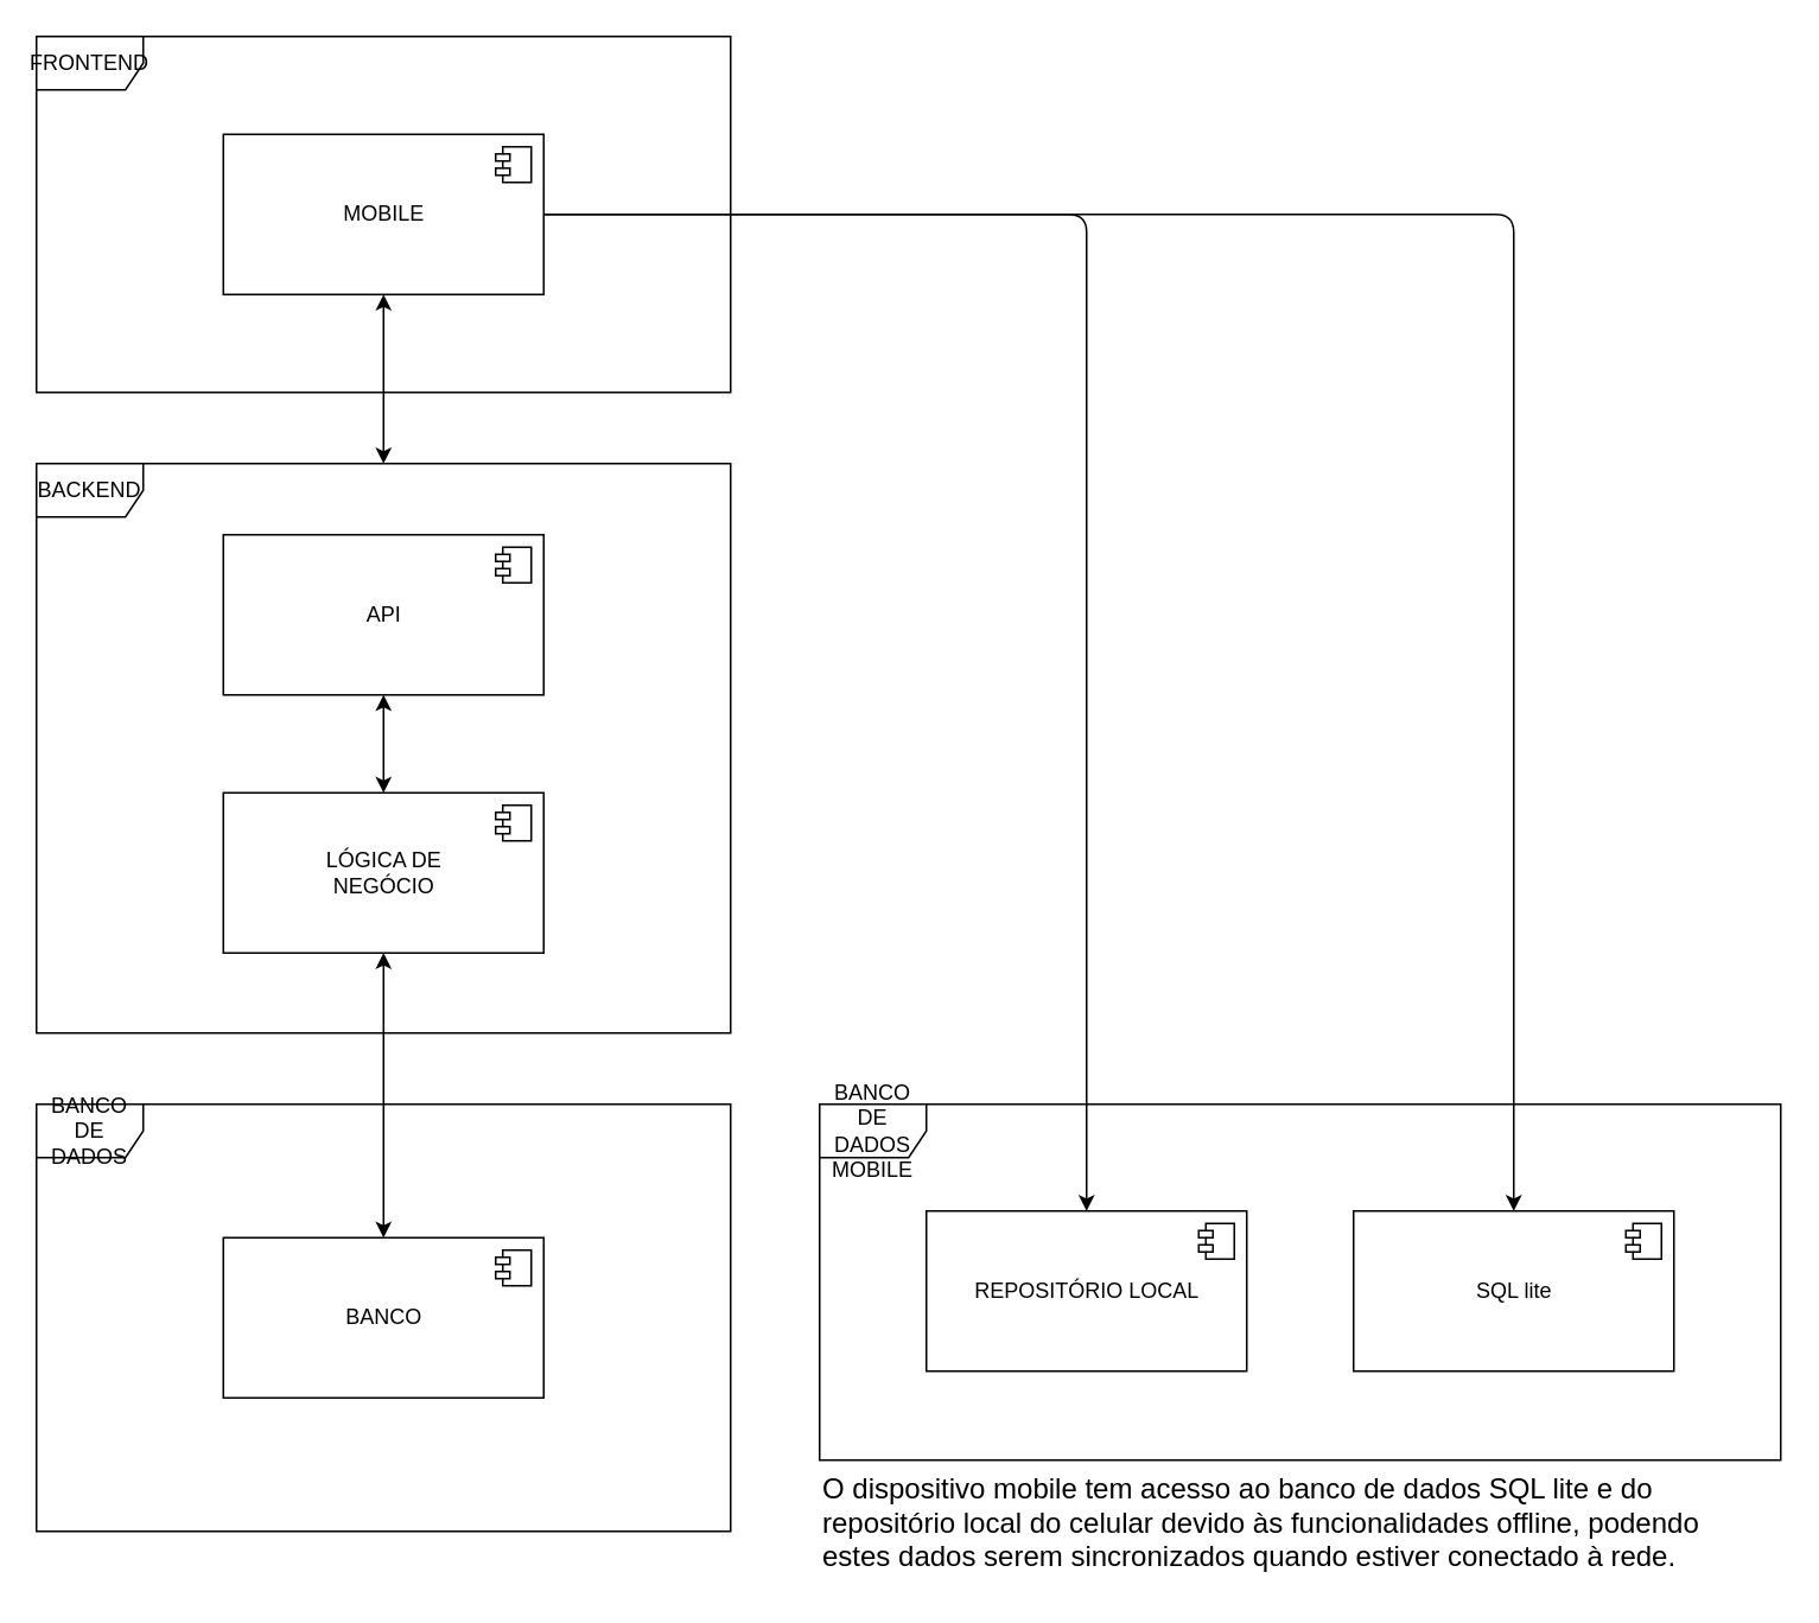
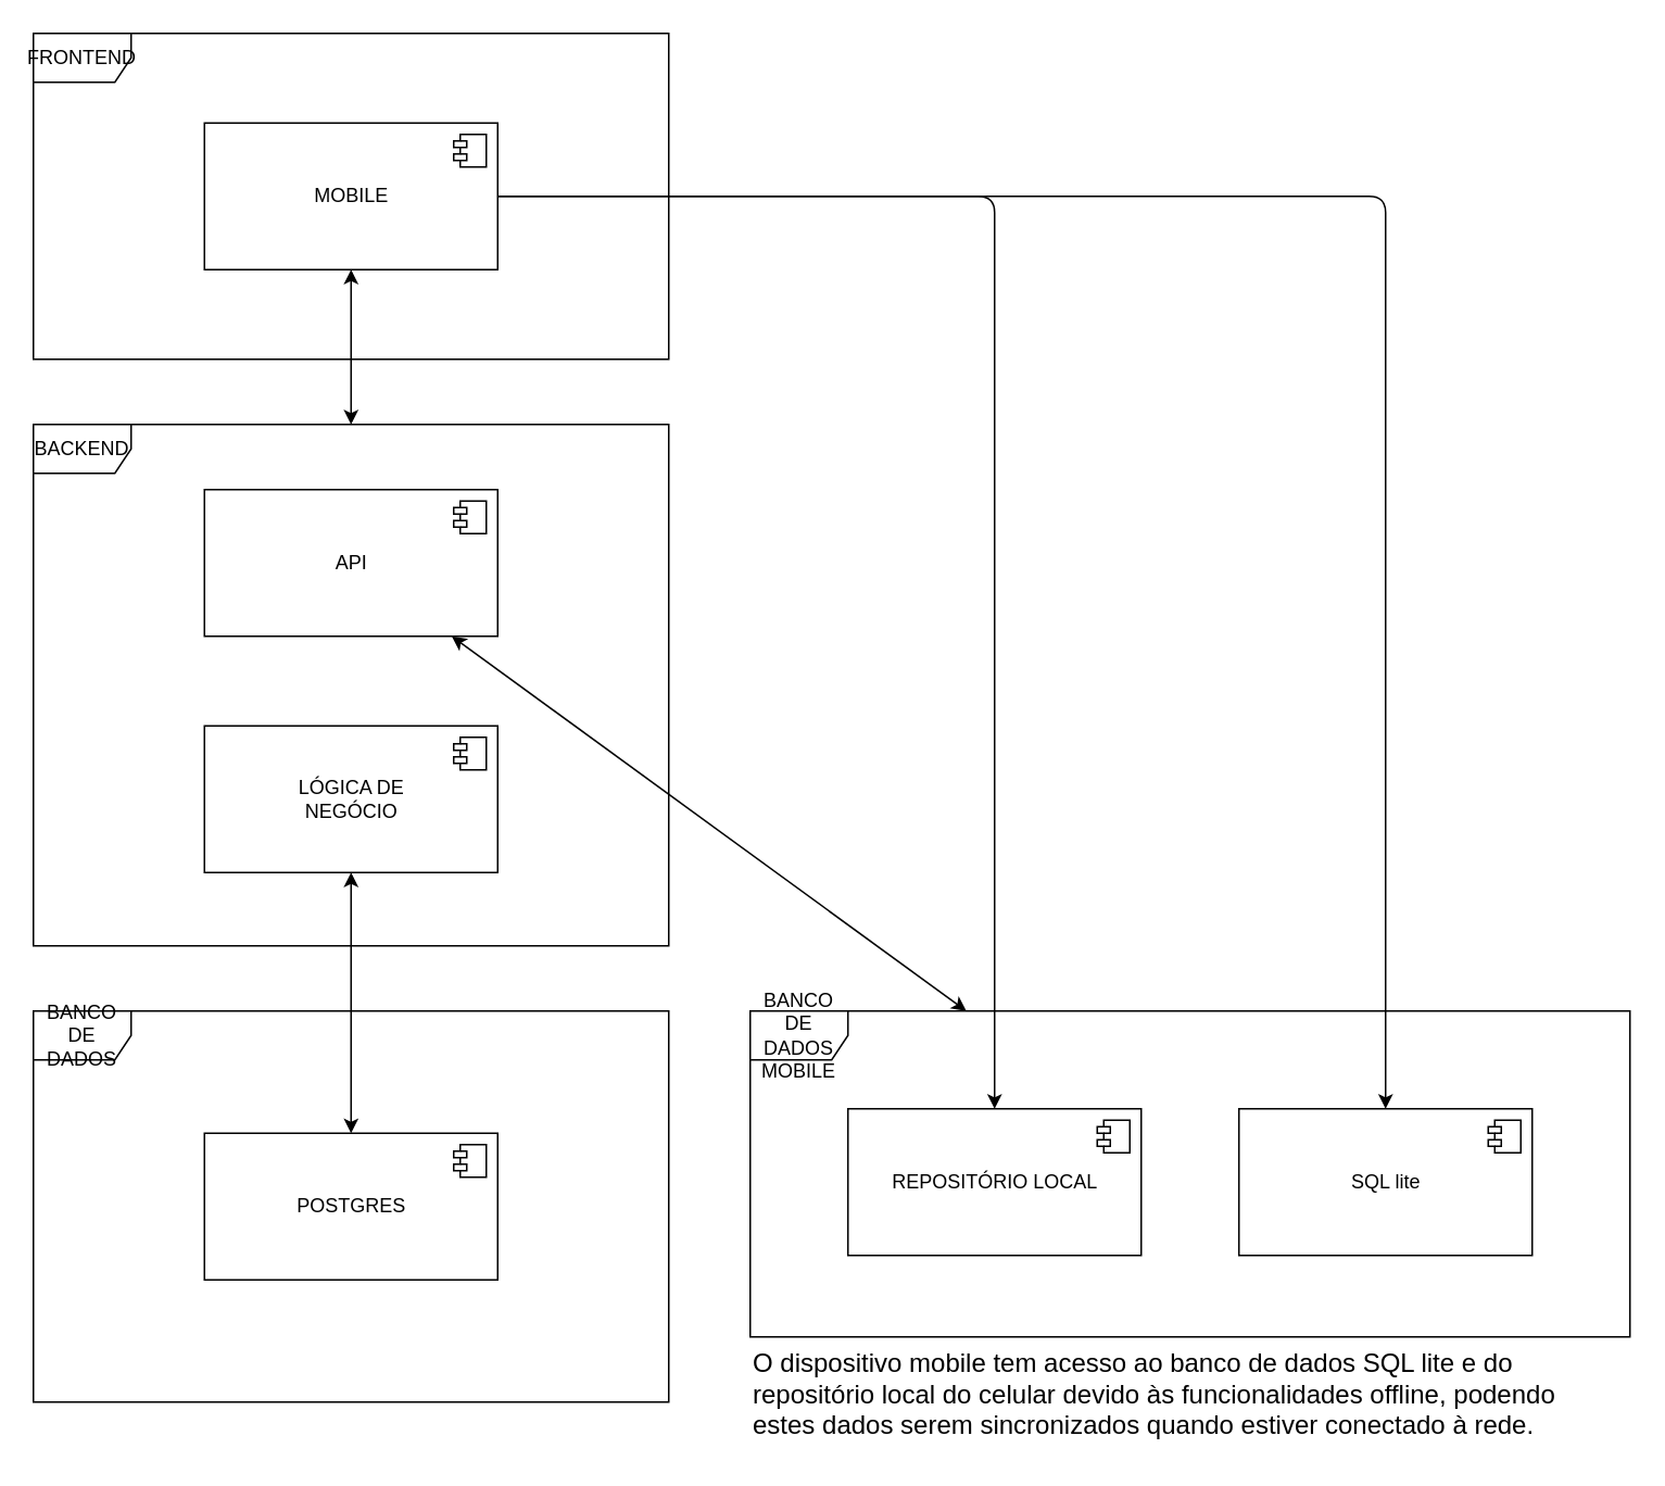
  <mxCell id="0" />
  <mxCell id="1" parent="0" />
  <mxCell id="2" value="BANCO DE DADOS&lt;br&gt;MOBILE" style="shape=umlFrame;whiteSpace=wrap;html=1;" parent="1" vertex="1"><mxGeometry x="460" y="620" width="540" height="200" as="geometry" /></mxCell>
  <mxCell id="3" value="FRONTEND" style="shape=umlFrame;whiteSpace=wrap;html=1;" parent="1" vertex="1"><mxGeometry x="20" y="20" width="390" height="200" as="geometry" /></mxCell>
  <mxCell id="4" style="edgeStyle=none;html=1;startArrow=classic;startFill=1;" parent="1" source="22" target="5" edge="1"><mxGeometry relative="1" as="geometry" /></mxCell>
  <mxCell id="5" value="BACKEND" style="shape=umlFrame;whiteSpace=wrap;html=1;" parent="1" vertex="1"><mxGeometry x="20" y="260" width="390" height="320" as="geometry" /></mxCell>
- <mxCell id="6" style="edgeStyle=none;html=1;startArrow=classic;startFill=1;" parent="1" source="7" target="10" edge="1"><mxGeometry relative="1" as="geometry" /></mxCell>
+ <mxCell id="6" style="edgeStyle=none;html=1;startArrow=classic;startFill=1;" parent="1" source="7" target="2" edge="1"><mxGeometry relative="1" as="geometry" /></mxCell>
  <mxCell id="7" value="API" style="html=1;dropTarget=0;" parent="1" vertex="1"><mxGeometry x="125" y="300" width="180" height="90" as="geometry" /></mxCell>
  <mxCell id="8" value="" style="shape=module;jettyWidth=8;jettyHeight=4;" parent="7" vertex="1"><mxGeometry x="1" width="20" height="20" relative="1" as="geometry"><mxPoint x="-27" y="7" as="offset" /></mxGeometry></mxCell>
  <mxCell id="9" style="edgeStyle=none;html=1;entryX=0.5;entryY=0;entryDx=0;entryDy=0;startArrow=classic;startFill=1;" parent="1" source="10" target="13" edge="1"><mxGeometry relative="1" as="geometry" /></mxCell>
  <mxCell id="10" value="LÓGICA DE&lt;br&gt;NEGÓCIO" style="html=1;dropTarget=0;" parent="1" vertex="1"><mxGeometry x="125" y="445" width="180" height="90" as="geometry" /></mxCell>
  <mxCell id="11" value="" style="shape=module;jettyWidth=8;jettyHeight=4;" parent="10" vertex="1"><mxGeometry x="1" width="20" height="20" relative="1" as="geometry"><mxPoint x="-27" y="7" as="offset" /></mxGeometry></mxCell>
  <mxCell id="12" value="BANCO DE DADOS" style="shape=umlFrame;whiteSpace=wrap;html=1;" parent="1" vertex="1"><mxGeometry x="20" y="620" width="390" height="240" as="geometry" /></mxCell>
- <mxCell id="13" value="BANCO" style="html=1;dropTarget=0;" parent="1" vertex="1"><mxGeometry x="125" y="695" width="180" height="90" as="geometry" /></mxCell>
+ <mxCell id="13" value="POSTGRES" style="html=1;dropTarget=0;" parent="1" vertex="1"><mxGeometry x="125" y="695" width="180" height="90" as="geometry" /></mxCell>
  <mxCell id="14" value="" style="shape=module;jettyWidth=8;jettyHeight=4;" parent="13" vertex="1"><mxGeometry x="1" width="20" height="20" relative="1" as="geometry"><mxPoint x="-27" y="7" as="offset" /></mxGeometry></mxCell>
  <mxCell id="15" value="REPOSITÓRIO LOCAL" style="html=1;dropTarget=0;" parent="1" vertex="1"><mxGeometry x="520" y="680" width="180" height="90" as="geometry" /></mxCell>
  <mxCell id="16" value="" style="shape=module;jettyWidth=8;jettyHeight=4;" parent="15" vertex="1"><mxGeometry x="1" width="20" height="20" relative="1" as="geometry"><mxPoint x="-27" y="7" as="offset" /></mxGeometry></mxCell>
  <mxCell id="17" value="SQL lite" style="html=1;dropTarget=0;" parent="1" vertex="1"><mxGeometry x="760" y="680" width="180" height="90" as="geometry" /></mxCell>
  <mxCell id="18" value="" style="shape=module;jettyWidth=8;jettyHeight=4;" parent="17" vertex="1"><mxGeometry x="1" width="20" height="20" relative="1" as="geometry"><mxPoint x="-27" y="7" as="offset" /></mxGeometry></mxCell>
  <mxCell id="19" value="&lt;font style=&quot;font-size: 16px;&quot;&gt;O dispositivo mobile tem acesso ao banco de dados SQL lite e do&lt;br&gt;repositório local do celular devido às funcionalidades offline, podendo&lt;br&gt;estes dados serem sincronizados quando estiver conectado à rede.&lt;/font&gt;" style="text;html=1;align=left;verticalAlign=middle;resizable=0;points=[];autosize=1;strokeColor=none;fillColor=none;" parent="1" vertex="1"><mxGeometry x="460" y="820" width="520" height="70" as="geometry" /></mxCell>
  <mxCell id="20" style="edgeStyle=none;html=1;entryX=0.5;entryY=0;entryDx=0;entryDy=0;" parent="1" source="22" target="15" edge="1"><mxGeometry relative="1" as="geometry"><Array as="points"><mxPoint x="610" y="120" /></Array></mxGeometry></mxCell>
  <mxCell id="21" style="edgeStyle=none;html=1;entryX=0.5;entryY=0;entryDx=0;entryDy=0;" parent="1" source="22" target="17" edge="1"><mxGeometry relative="1" as="geometry"><Array as="points"><mxPoint x="850" y="120" /></Array></mxGeometry></mxCell>
  <mxCell id="22" value="MOBILE" style="html=1;dropTarget=0;" parent="1" vertex="1"><mxGeometry x="125" y="75" width="180" height="90" as="geometry" /></mxCell>
  <mxCell id="23" value="" style="shape=module;jettyWidth=8;jettyHeight=4;" parent="22" vertex="1"><mxGeometry x="1" width="20" height="20" relative="1" as="geometry"><mxPoint x="-27" y="7" as="offset" /></mxGeometry></mxCell>
